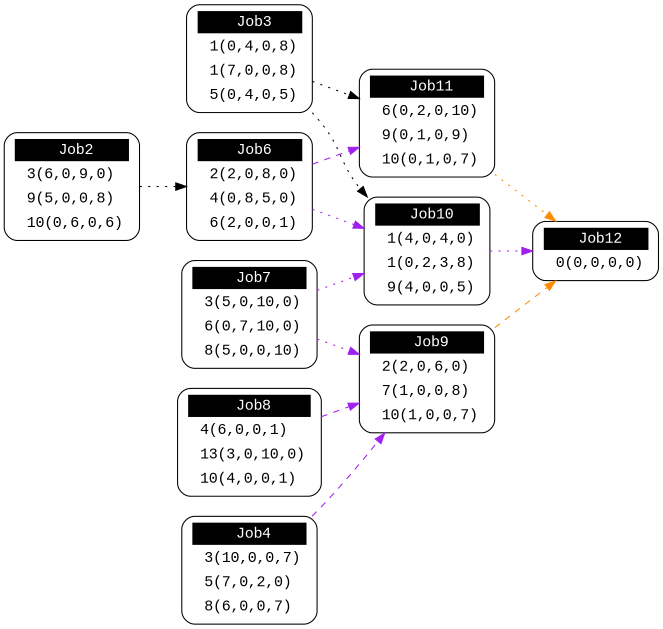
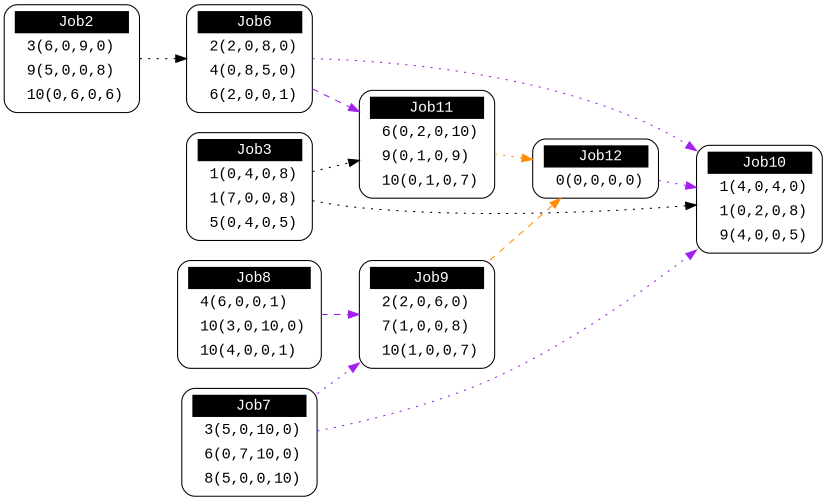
  digraph {
    fontsize=30
    labelloc=t
    rankdir=LR
    splines=true
    node [fillcolor=white fontname="Courier New" penwidth=1 shape=Mrecord style=filled]
    edge [color=purple fontcolor=grey28 fontsize=12 penwidth=1 style=dotted]
    n1 [label=<<table border="0" cellborder="0" cellpadding="3" bgcolor="white"><tr><td bgcolor="black" align="center" colspan="2"><font color="white"> Job2</font></td></tr><tr><td align="left"> 3(6,0,9,0)</td> </tr> <tr><td align="left"> 9(5,0,0,8)</td> </tr> <tr><td align="left"> 10(0,6,0,6)</td> </tr> </table>>]
    n2 [label=<<table border="0" cellborder="0" cellpadding="3" bgcolor="white"><tr><td bgcolor="black" align="center" colspan="2"><font color="white"> Job6</font></td></tr><tr><td align="left"> 2(2,0,8,0)</td> </tr> <tr><td align="left"> 4(0,8,5,0)</td> </tr> <tr><td align="left"> 6(2,0,0,1)</td> </tr> </table>>]
    n3 [label=<<table border="0" cellborder="0" cellpadding="3" bgcolor="white"><tr><td bgcolor="black" align="center" colspan="2"><font color="white"> Job3</font></td></tr><tr><td align="left"> 1(0,4,0,8)</td> </tr> <tr><td align="left"> 1(7,0,0,8)</td> </tr> <tr><td align="left"> 5(0,4,0,5)</td> </tr> </table>>]
-   n4 [label=<<table border="0" cellborder="0" cellpadding="3" bgcolor="white"><tr><td bgcolor="black" align="center" colspan="2"><font color="white"> Job10</font></td></tr><tr><td align="left"> 1(4,0,4,0)</td> </tr> <tr><td align="left"> 1(0,2,3,8)</td> </tr> <tr><td align="left"> 9(4,0,0,5)</td> </tr> </table>>]
+   n4 [label=<<table border="0" cellborder="0" cellpadding="3" bgcolor="white"><tr><td bgcolor="black" align="center" colspan="2"><font color="white"> Job10</font></td></tr><tr><td align="left"> 1(4,0,4,0)</td> </tr> <tr><td align="left"> 1(0,2,0,8)</td> </tr> <tr><td align="left"> 9(4,0,0,5)</td> </tr> </table>>]
    n5 [label=<<table border="0" cellborder="0" cellpadding="3" bgcolor="white"><tr><td bgcolor="black" align="center" colspan="2"><font color="white"> Job11</font></td></tr><tr><td align="left"> 6(0,2,0,10)</td> </tr> <tr><td align="left"> 9(0,1,0,9)</td> </tr> <tr><td align="left"> 10(0,1,0,7)</td> </tr> </table>>]
-   n6 [label=<<table border="0" cellborder="0" cellpadding="3" bgcolor="white"><tr><td bgcolor="black" align="center" colspan="2"><font color="white"> Job4</font></td></tr><tr><td align="left"> 3(10,0,0,7)</td> </tr> <tr><td align="left"> 5(7,0,2,0)</td> </tr> <tr><td align="left"> 8(6,0,0,7)</td> </tr> </table>>]
    n7 [label=<<table border="0" cellborder="0" cellpadding="3" bgcolor="white"><tr><td bgcolor="black" align="center" colspan="2"><font color="white"> Job9</font></td></tr><tr><td align="left"> 2(2,0,6,0)</td> </tr> <tr><td align="left"> 7(1,0,0,8)</td> </tr> <tr><td align="left"> 10(1,0,0,7)</td> </tr> </table>>]
    n8 [label=<<table border="0" cellborder="0" cellpadding="3" bgcolor="white"><tr><td bgcolor="black" align="center" colspan="2"><font color="white" size="20"> Job12</font></td></tr><tr><td align="left"> 0(0,0,0,0)</td> </tr> </table>>]
    n9 [label=<<table border="0" cellborder="0" cellpadding="3" bgcolor="white"><tr><td bgcolor="black" align="center" colspan="2"><font color="white"> Job7</font></td></tr><tr><td align="left"> 3(5,0,10,0)</td> </tr> <tr><td align="left"> 6(0,7,10,0)</td> </tr> <tr><td align="left"> 8(5,0,0,10)</td> </tr> </table>>]
-   n10 [label=<<table border="0" cellborder="0" cellpadding="3" bgcolor="white"><tr><td bgcolor="black" align="center" colspan="2"><font color="white"> Job8</font></td></tr><tr><td align="left"> 4(6,0,0,1)</td> </tr> <tr><td align="left"> 13(3,0,10,0)</td> </tr> <tr><td align="left"> 10(4,0,0,1)</td> </tr> </table>>]
+   n10 [label=<<table border="0" cellborder="0" cellpadding="3" bgcolor="white"><tr><td bgcolor="black" align="center" colspan="2"><font color="white"> Job8</font></td></tr><tr><td align="left"> 4(6,0,0,1)</td> </tr> <tr><td align="left"> 10(3,0,10,0)</td> </tr> <tr><td align="left"> 10(4,0,0,1)</td> </tr> </table>>]
    n1 -> n2 [color=black]
    n2 -> n4
    n2 -> n5 [style=dashed]
    n3 -> n4 [color=black]
    n3 -> n5 [color=black]
-   n4 -> n8
+   n8 -> n4
    n5 -> n8 [color=darkorange]
-   n6 -> n7 [style=dashed]
    n7 -> n8 [color=darkorange style=dashed]
    n9 -> n4
    n9 -> n7
    n10 -> n7 [style=dashed]
  }
